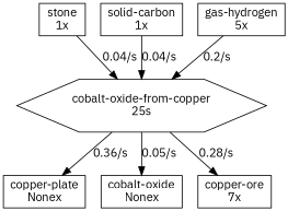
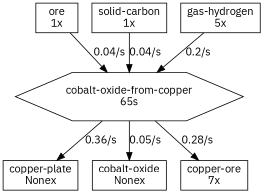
  digraph {
    fontname="IBM Plex Sans"
    node [fontname="IBM Plex Sans" shape=box]
    edge [fontname="IBM Plex Sans"]
-   n1 [label="cobalt-oxide-from-copper\n25s" shape=hexagon]
+   n1 [label="cobalt-oxide-from-copper\n65s" shape=hexagon]
    n2 [label="copper-plate\nNonex"]
    n3 [label="cobalt-oxide\nNonex"]
    n4 [label="copper-ore\n7x"]
-   n5 [label="stone\n1x"]
+   n5 [label="ore\n1x"]
    n6 [label="solid-carbon\n1x"]
    n7 [label="gas-hydrogen\n5x"]
    n1 -> n2 [label="0.36/s"]
    n1 -> n3 [label="0.05/s"]
    n1 -> n4 [label="0.28/s"]
    n5 -> n1 [label="0.04/s"]
    n6 -> n1 [label="0.04/s"]
    n7 -> n1 [label="0.2/s"]
  }
